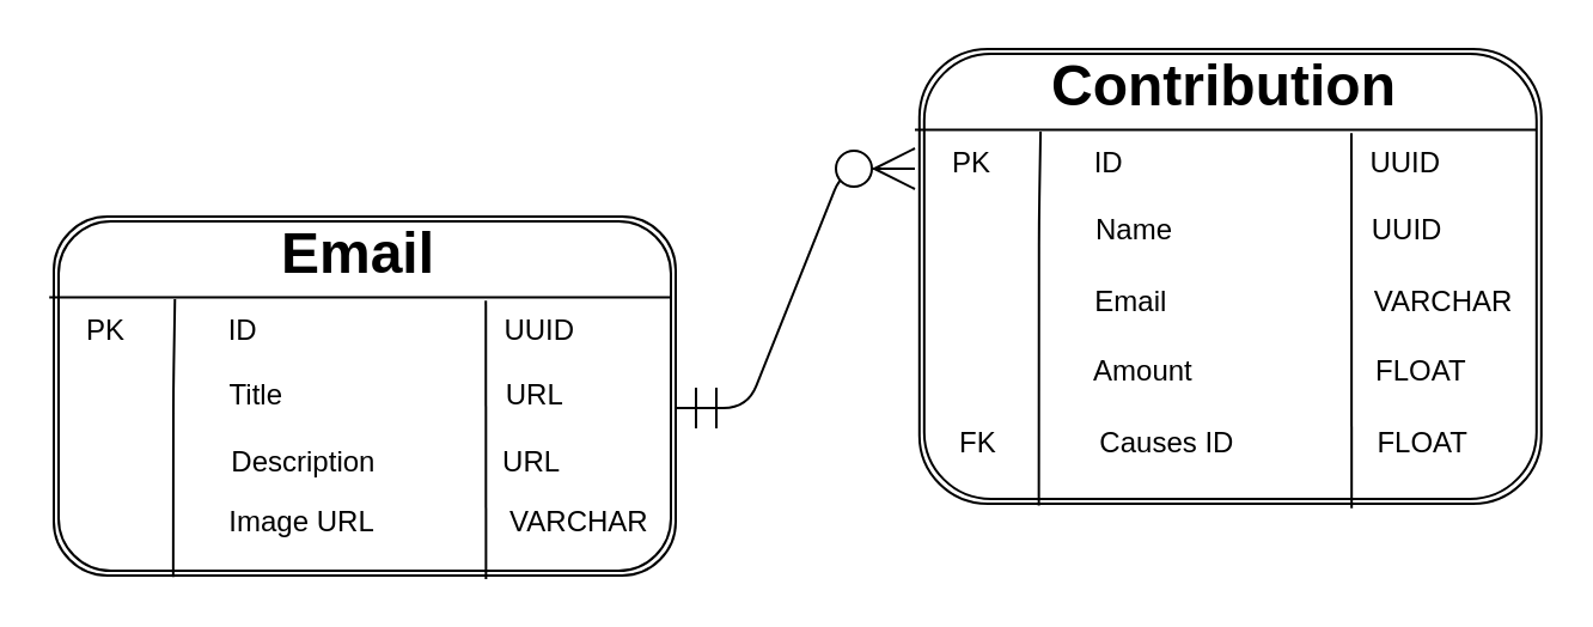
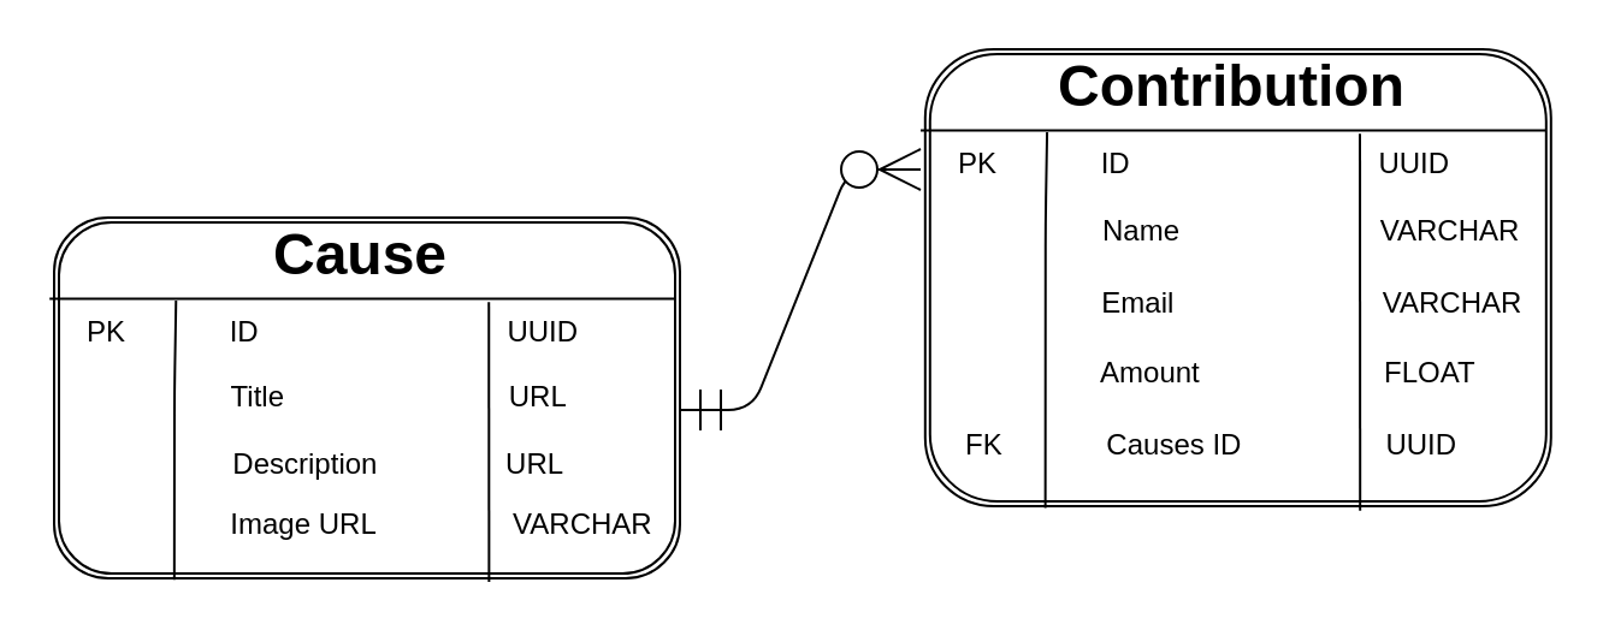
  <mxCell id="0" />
  <mxCell id="1" parent="0" />
  <mxCell id="2" value="" style="group" parent="1" vertex="1" connectable="0"><mxGeometry x="382" y="20" width="261.9" height="190" as="geometry" /></mxCell>
  <mxCell id="3" value="" style="shape=ext;double=1;rounded=1;whiteSpace=wrap;html=1;" parent="2" vertex="1"><mxGeometry x="1.9" width="260" height="190" as="geometry" /></mxCell>
  <mxCell id="4" value="" style="endArrow=none;html=1;" parent="2" edge="1"><mxGeometry width="50" height="50" relative="1" as="geometry"><mxPoint y="33.812" as="sourcePoint" /><mxPoint x="260" y="33.812" as="targetPoint" /><Array as="points" /></mxGeometry></mxCell>
  <mxCell id="5" value="" style="endArrow=none;html=1;exitX=0.192;exitY=1.004;exitDx=0;exitDy=0;exitPerimeter=0;entryX=0.161;entryY=0.025;entryDx=0;entryDy=0;entryPerimeter=0;" parent="2" source="3" target="7" edge="1"><mxGeometry width="50" height="50" relative="1" as="geometry"><mxPoint x="51.9" y="94.444" as="sourcePoint" /><mxPoint x="51.9" y="22.222" as="targetPoint" /><Array as="points"><mxPoint x="51.9" y="72.222" /></Array></mxGeometry></mxCell>
  <mxCell id="6" value="Contribution" style="text;strokeColor=none;fillColor=none;html=1;fontSize=24;fontStyle=1;verticalAlign=middle;align=center;" parent="2" vertex="1"><mxGeometry x="67.49" width="123.81" height="32.22" as="geometry" /></mxCell>
  <mxCell id="7" value="PK&amp;nbsp; &amp;nbsp; &amp;nbsp; &amp;nbsp; &amp;nbsp; &amp;nbsp; &amp;nbsp;ID&amp;nbsp; &amp;nbsp; &amp;nbsp; &amp;nbsp; &amp;nbsp; &amp;nbsp; &amp;nbsp; &amp;nbsp; &amp;nbsp; &amp;nbsp; &amp;nbsp; &amp;nbsp; &amp;nbsp; &amp;nbsp; &amp;nbsp; &amp;nbsp;UUID" style="text;html=1;strokeColor=none;fillColor=none;align=left;verticalAlign=middle;whiteSpace=wrap;rounded=0;" parent="2" vertex="1"><mxGeometry x="14.28" y="33.817" width="237.62" height="27.944" as="geometry" /></mxCell>
- <mxCell id="8" value="&amp;nbsp; &amp;nbsp; &amp;nbsp; &amp;nbsp; &amp;nbsp; &amp;nbsp; &amp;nbsp; &amp;nbsp; &amp;nbsp; Name&amp;nbsp; &amp;nbsp; &amp;nbsp; &amp;nbsp; &amp;nbsp; &amp;nbsp; &amp;nbsp; &amp;nbsp; &amp;nbsp; &amp;nbsp; &amp;nbsp; &amp;nbsp; &amp;nbsp;UUID" style="text;html=1;strokeColor=none;fillColor=none;align=left;verticalAlign=middle;whiteSpace=wrap;rounded=0;" parent="2" vertex="1"><mxGeometry x="14.28" y="61.76" width="247.62" height="28.24" as="geometry" /></mxCell>
+ <mxCell id="8" value="&amp;nbsp; &amp;nbsp; &amp;nbsp; &amp;nbsp; &amp;nbsp; &amp;nbsp; &amp;nbsp; &amp;nbsp; &amp;nbsp; Name&amp;nbsp; &amp;nbsp; &amp;nbsp; &amp;nbsp; &amp;nbsp; &amp;nbsp; &amp;nbsp; &amp;nbsp; &amp;nbsp; &amp;nbsp; &amp;nbsp; &amp;nbsp; &amp;nbsp;VARCHAR" style="text;html=1;strokeColor=none;fillColor=none;align=left;verticalAlign=middle;whiteSpace=wrap;rounded=0;" parent="2" vertex="1"><mxGeometry x="14.28" y="61.76" width="247.62" height="28.24" as="geometry" /></mxCell>
  <mxCell id="9" value="&amp;nbsp; &amp;nbsp; &amp;nbsp; &amp;nbsp; &amp;nbsp; &amp;nbsp; &amp;nbsp; &amp;nbsp; &amp;nbsp; &amp;nbsp; Email&amp;nbsp; &amp;nbsp; &amp;nbsp; &amp;nbsp; &amp;nbsp; &amp;nbsp; &amp;nbsp; &amp;nbsp; &amp;nbsp; &amp;nbsp; &amp;nbsp; &amp;nbsp; &amp;nbsp; VARCHAR" style="text;html=1;strokeColor=none;fillColor=none;align=left;verticalAlign=middle;whiteSpace=wrap;rounded=0;" parent="2" vertex="1"><mxGeometry x="7.14" y="88.23" width="251.91" height="36.47" as="geometry" /></mxCell>
  <mxCell id="10" value="&amp;nbsp; &amp;nbsp; &amp;nbsp; &amp;nbsp; &amp;nbsp; &amp;nbsp; &amp;nbsp; &amp;nbsp; &amp;nbsp; &amp;nbsp; Amount&amp;nbsp; &amp;nbsp; &amp;nbsp; &amp;nbsp; &amp;nbsp; &amp;nbsp; &amp;nbsp; &amp;nbsp; &amp;nbsp; &amp;nbsp; &amp;nbsp; &amp;nbsp;FLOAT" style="text;html=1;strokeColor=none;fillColor=none;align=left;verticalAlign=middle;whiteSpace=wrap;rounded=0;" parent="2" vertex="1"><mxGeometry x="6.9" y="116.47" width="245" height="36.47" as="geometry" /></mxCell>
  <mxCell id="11" value="" style="endArrow=none;html=1;exitX=0.695;exitY=1.01;exitDx=0;exitDy=0;exitPerimeter=0;entryX=0.929;entryY=1.091;entryDx=0;entryDy=0;entryPerimeter=0;" parent="2" source="3" target="6" edge="1"><mxGeometry width="50" height="50" relative="1" as="geometry"><mxPoint x="181.9" y="132.353" as="sourcePoint" /><mxPoint x="181.9" y="40" as="targetPoint" /></mxGeometry></mxCell>
- <mxCell id="12" value="&amp;nbsp; &amp;nbsp;FK&amp;nbsp; &amp;nbsp; &amp;nbsp; &amp;nbsp; &amp;nbsp; &amp;nbsp; &amp;nbsp;Causes ID&amp;nbsp; &amp;nbsp; &amp;nbsp; &amp;nbsp; &amp;nbsp; &amp;nbsp; &amp;nbsp; &amp;nbsp; &amp;nbsp; FLOAT" style="text;html=1;strokeColor=none;fillColor=none;align=left;verticalAlign=middle;whiteSpace=wrap;rounded=0;" parent="2" vertex="1"><mxGeometry x="6.89" y="146.47" width="245" height="36.47" as="geometry" /></mxCell>
+ <mxCell id="12" value="&amp;nbsp; &amp;nbsp;FK&amp;nbsp; &amp;nbsp; &amp;nbsp; &amp;nbsp; &amp;nbsp; &amp;nbsp; &amp;nbsp;Causes ID&amp;nbsp; &amp;nbsp; &amp;nbsp; &amp;nbsp; &amp;nbsp; &amp;nbsp; &amp;nbsp; &amp;nbsp; &amp;nbsp; UUID" style="text;html=1;strokeColor=none;fillColor=none;align=left;verticalAlign=middle;whiteSpace=wrap;rounded=0;" parent="2" vertex="1"><mxGeometry x="6.89" y="146.47" width="245" height="36.47" as="geometry" /></mxCell>
  <mxCell id="13" value="" style="edgeStyle=entityRelationEdgeStyle;fontSize=12;html=1;endArrow=ERzeroToMany;startArrow=ERmandOne;endSize=15;startSize=15;" parent="1" edge="1"><mxGeometry width="100" height="100" relative="1" as="geometry"><mxPoint x="282" y="170" as="sourcePoint" /><mxPoint x="382" y="70" as="targetPoint" /></mxGeometry></mxCell>
  <mxCell id="14" value="" style="group" vertex="1" connectable="0" parent="1"><mxGeometry x="20.1" y="90" width="261.9" height="150" as="geometry" /></mxCell>
  <mxCell id="15" value="" style="shape=ext;double=1;rounded=1;whiteSpace=wrap;html=1;" parent="14" vertex="1"><mxGeometry x="1.9" width="260" height="150" as="geometry" /></mxCell>
  <mxCell id="16" value="" style="endArrow=none;html=1;" parent="14" edge="1"><mxGeometry width="50" height="50" relative="1" as="geometry"><mxPoint y="33.812" as="sourcePoint" /><mxPoint x="260" y="33.812" as="targetPoint" /><Array as="points" /></mxGeometry></mxCell>
  <mxCell id="17" value="" style="endArrow=none;html=1;exitX=0.192;exitY=1.004;exitDx=0;exitDy=0;exitPerimeter=0;entryX=0.161;entryY=0.025;entryDx=0;entryDy=0;entryPerimeter=0;" parent="14" source="15" target="19" edge="1"><mxGeometry width="50" height="50" relative="1" as="geometry"><mxPoint x="51.9" y="94.444" as="sourcePoint" /><mxPoint x="51.9" y="22.222" as="targetPoint" /><Array as="points"><mxPoint x="51.9" y="72.222" /></Array></mxGeometry></mxCell>
- <mxCell id="18" value="Email" style="text;strokeColor=none;fillColor=none;html=1;fontSize=24;fontStyle=1;verticalAlign=middle;align=center;" parent="14" vertex="1"><mxGeometry x="67.49" width="123.81" height="32.22" as="geometry" /></mxCell>
+ <mxCell id="18" value="Cause" style="text;strokeColor=none;fillColor=none;html=1;fontSize=24;fontStyle=1;verticalAlign=middle;align=center;" parent="14" vertex="1"><mxGeometry x="67.49" width="123.81" height="32.22" as="geometry" /></mxCell>
  <mxCell id="19" value="PK&amp;nbsp; &amp;nbsp; &amp;nbsp; &amp;nbsp; &amp;nbsp; &amp;nbsp; &amp;nbsp;ID&amp;nbsp; &amp;nbsp; &amp;nbsp; &amp;nbsp; &amp;nbsp; &amp;nbsp; &amp;nbsp; &amp;nbsp; &amp;nbsp; &amp;nbsp; &amp;nbsp; &amp;nbsp; &amp;nbsp; &amp;nbsp; &amp;nbsp; &amp;nbsp;UUID" style="text;html=1;strokeColor=none;fillColor=none;align=left;verticalAlign=middle;whiteSpace=wrap;rounded=0;" parent="14" vertex="1"><mxGeometry x="14.28" y="33.817" width="237.62" height="27.944" as="geometry" /></mxCell>
  <mxCell id="20" value="&amp;nbsp; &amp;nbsp; &amp;nbsp; &amp;nbsp; &amp;nbsp; &amp;nbsp; &amp;nbsp; &amp;nbsp; &amp;nbsp; Title&amp;nbsp; &amp;nbsp; &amp;nbsp; &amp;nbsp; &amp;nbsp; &amp;nbsp; &amp;nbsp; &amp;nbsp; &amp;nbsp; &amp;nbsp; &amp;nbsp; &amp;nbsp; &amp;nbsp; &amp;nbsp; URL" style="text;html=1;strokeColor=none;fillColor=none;align=left;verticalAlign=middle;whiteSpace=wrap;rounded=0;" parent="14" vertex="1"><mxGeometry x="14.28" y="61.761" width="247.62" height="26.471" as="geometry" /></mxCell>
  <mxCell id="21" value="&amp;nbsp; &amp;nbsp; &amp;nbsp; &amp;nbsp; &amp;nbsp; &amp;nbsp; &amp;nbsp; &amp;nbsp; &amp;nbsp; &amp;nbsp; Description&amp;nbsp; &amp;nbsp; &amp;nbsp; &amp;nbsp; &amp;nbsp; &amp;nbsp; &amp;nbsp; &amp;nbsp; URL" style="text;html=1;strokeColor=none;fillColor=none;align=left;verticalAlign=middle;whiteSpace=wrap;rounded=0;" parent="14" vertex="1"><mxGeometry x="8.09" y="90" width="243.81" height="26.47" as="geometry" /></mxCell>
  <mxCell id="22" value="&amp;nbsp; &amp;nbsp; &amp;nbsp; &amp;nbsp; &amp;nbsp; &amp;nbsp; &amp;nbsp; &amp;nbsp; &amp;nbsp; &amp;nbsp; Image URL&amp;nbsp; &amp;nbsp; &amp;nbsp; &amp;nbsp; &amp;nbsp; &amp;nbsp; &amp;nbsp; &amp;nbsp; &amp;nbsp;VARCHAR" style="text;html=1;strokeColor=none;fillColor=none;align=left;verticalAlign=middle;whiteSpace=wrap;rounded=0;" parent="14" vertex="1"><mxGeometry x="6.9" y="110" width="245" height="36.47" as="geometry" /></mxCell>
  <mxCell id="23" value="" style="endArrow=none;html=1;exitX=0.695;exitY=1.01;exitDx=0;exitDy=0;exitPerimeter=0;entryX=0.929;entryY=1.091;entryDx=0;entryDy=0;entryPerimeter=0;" parent="14" source="15" target="18" edge="1"><mxGeometry width="50" height="50" relative="1" as="geometry"><mxPoint x="181.9" y="132.353" as="sourcePoint" /><mxPoint x="181.9" y="40" as="targetPoint" /></mxGeometry></mxCell>
